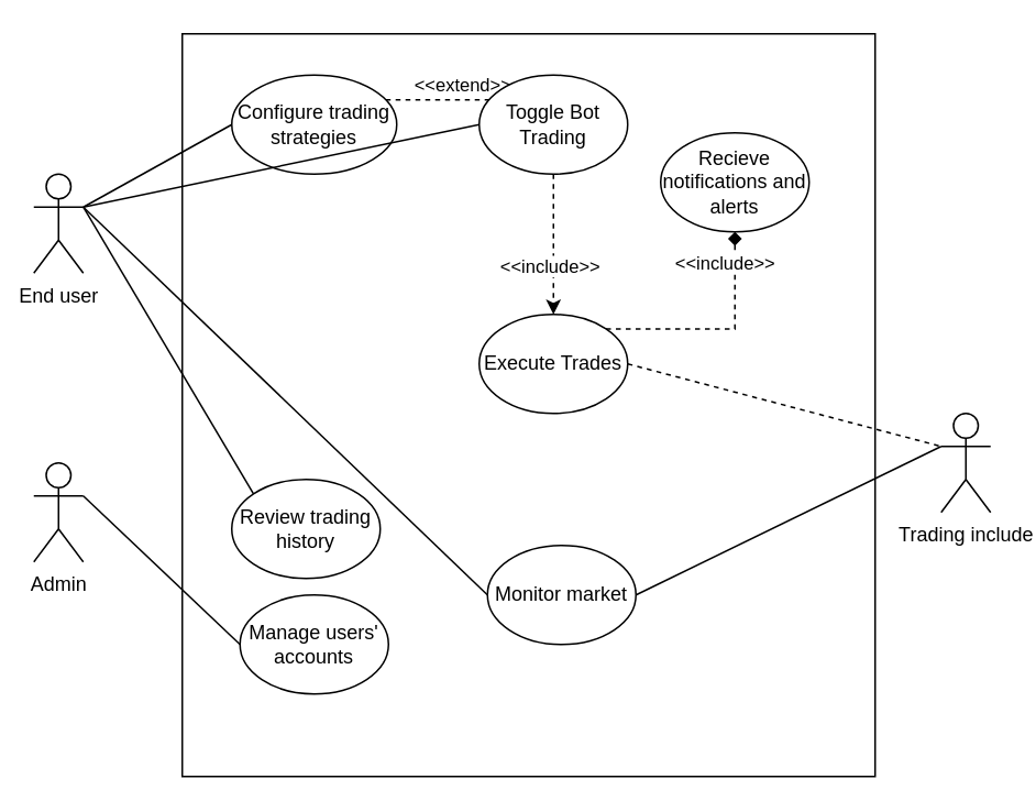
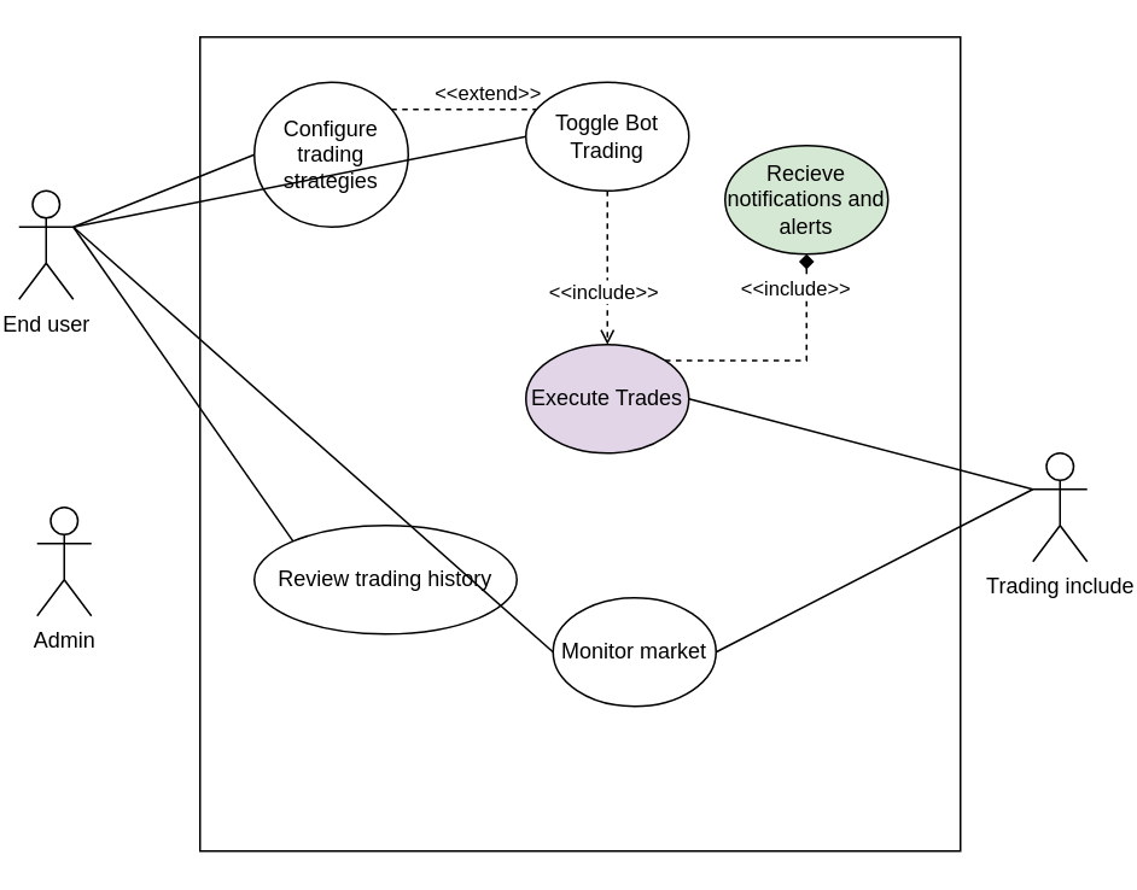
  <mxCell id="0" />
  <mxCell id="1" parent="0" />
- <mxCell id="2" value="End user" style="shape=umlActor;verticalLabelPosition=bottom;verticalAlign=top;html=1;" vertex="1" parent="1"><mxGeometry x="20" y="105" width="30" height="60" as="geometry" /></mxCell>
+ <mxCell id="2" value="End user" style="shape=umlActor;verticalLabelPosition=bottom;verticalAlign=top;html=1;" vertex="1" parent="1"><mxGeometry x="10" y="105" width="30" height="60" as="geometry" /></mxCell>
  <mxCell id="3" value="" style="rounded=0;whiteSpace=wrap;html=1;" vertex="1" parent="1"><mxGeometry x="110" y="20" width="420" height="450" as="geometry" /></mxCell>
  <mxCell id="4" style="edgeStyle=orthogonalEdgeStyle;rounded=0;orthogonalLoop=1;jettySize=auto;html=1;entryX=0.5;entryY=1;entryDx=0;entryDy=0;dashed=1;exitX=1;exitY=0;exitDx=0;exitDy=0;endArrow=diamond;" edge="1" parent="1" source="6" target="10"><mxGeometry relative="1" as="geometry"><mxPoint x="455" y="215" as="sourcePoint" /><mxPoint x="410" y="140" as="targetPoint" /><Array as="points"><mxPoint x="445" y="199" /></Array></mxGeometry></mxCell>
  <mxCell id="5" value="&amp;lt;&amp;lt;include&amp;gt;&amp;gt;" style="edgeLabel;html=1;align=center;verticalAlign=middle;resizable=0;points=[];" vertex="1" connectable="0" parent="4"><mxGeometry x="-0.352" relative="1" as="geometry"><mxPoint x="28" y="-40" as="offset" /></mxGeometry></mxCell>
- <mxCell id="6" value="Execute Trades" style="ellipse;whiteSpace=wrap;html=1;" vertex="1" parent="1"><mxGeometry x="290" y="190" width="90" height="60" as="geometry" /></mxCell>
+ <mxCell id="6" value="Execute Trades" style="ellipse;whiteSpace=wrap;html=1;fillColor=#e1d5e7;" vertex="1" parent="1"><mxGeometry x="290" y="190" width="90" height="60" as="geometry" /></mxCell>
  <mxCell id="7" style="edgeStyle=orthogonalEdgeStyle;rounded=0;orthogonalLoop=1;jettySize=auto;html=1;entryX=0.5;entryY=0;entryDx=0;entryDy=0;dashed=1;" edge="1" parent="1" source="9" target="23"><mxGeometry relative="1" as="geometry"><Array as="points"><mxPoint x="335" y="60" /></Array></mxGeometry></mxCell>
  <mxCell id="8" value="&amp;lt;&amp;lt;extend&amp;gt;&amp;gt;" style="edgeLabel;html=1;align=center;verticalAlign=middle;resizable=0;points=[];" vertex="1" connectable="0" parent="7"><mxGeometry x="-0.213" relative="1" as="geometry"><mxPoint y="-10" as="offset" /></mxGeometry></mxCell>
- <mxCell id="9" value="Configure trading strategies" style="ellipse;whiteSpace=wrap;html=1;" vertex="1" parent="1"><mxGeometry x="140" y="45" width="100" height="60" as="geometry" /></mxCell>
- <mxCell id="10" value="Recieve notifications and alerts" style="ellipse;whiteSpace=wrap;html=1;" vertex="1" parent="1"><mxGeometry x="400" y="80" width="90" height="60" as="geometry" /></mxCell>
+ <mxCell id="9" value="Configure trading strategies" style="ellipse;whiteSpace=wrap;html=1;" vertex="1" parent="1"><mxGeometry x="140" y="45" width="85" height="80" as="geometry" /></mxCell>
+ <mxCell id="10" value="Recieve notifications and alerts" style="ellipse;whiteSpace=wrap;html=1;fillColor=#d5e8d4;" vertex="1" parent="1"><mxGeometry x="400" y="80" width="90" height="60" as="geometry" /></mxCell>
  <mxCell id="11" value="" style="endArrow=none;html=1;rounded=0;entryX=0;entryY=0.5;entryDx=0;entryDy=0;exitX=1;exitY=0.333;exitDx=0;exitDy=0;exitPerimeter=0;" edge="1" parent="1" source="2" target="9"><mxGeometry width="50" height="50" relative="1" as="geometry"><mxPoint x="60" y="135" as="sourcePoint" /><mxPoint x="160" y="175" as="targetPoint" /></mxGeometry></mxCell>
- <mxCell id="12" value="Review trading history" style="ellipse;whiteSpace=wrap;html=1;" vertex="1" parent="1"><mxGeometry x="140" y="290" width="90" height="60" as="geometry" /></mxCell>
+ <mxCell id="12" value="Review trading history" style="ellipse;whiteSpace=wrap;html=1;" vertex="1" parent="1"><mxGeometry x="140" y="290" width="145" height="60" as="geometry" /></mxCell>
  <mxCell id="13" value="" style="endArrow=none;html=1;rounded=0;entryX=0;entryY=0;entryDx=0;entryDy=0;exitX=1;exitY=0.333;exitDx=0;exitDy=0;exitPerimeter=0;" edge="1" parent="1" source="2" target="12"><mxGeometry width="50" height="50" relative="1" as="geometry"><mxPoint x="60" y="135" as="sourcePoint" /><mxPoint x="160" y="175" as="targetPoint" /></mxGeometry></mxCell>
  <mxCell id="14" value="Admin" style="shape=umlActor;verticalLabelPosition=bottom;verticalAlign=top;html=1;" vertex="1" parent="1"><mxGeometry x="20" y="280" width="30" height="60" as="geometry" /></mxCell>
- <mxCell id="15" value="Manage users' accounts" style="ellipse;whiteSpace=wrap;html=1;" vertex="1" parent="1"><mxGeometry x="145" y="360" width="90" height="60" as="geometry" /></mxCell>
- <mxCell id="16" value="Monitor market" style="ellipse;whiteSpace=wrap;html=1;" vertex="1" parent="1"><mxGeometry x="295" y="330" width="90" height="60" as="geometry" /></mxCell>
+ <mxCell id="16" value="Monitor market" style="ellipse;whiteSpace=wrap;html=1;" vertex="1" parent="1"><mxGeometry x="305" y="330" width="90" height="60" as="geometry" /></mxCell>
  <mxCell id="17" value="" style="endArrow=none;html=1;rounded=0;entryX=0;entryY=0.5;entryDx=0;entryDy=0;exitX=1;exitY=0.333;exitDx=0;exitDy=0;exitPerimeter=0;" edge="1" parent="1" source="2" target="16"><mxGeometry width="50" height="50" relative="1" as="geometry"><mxPoint x="50" y="130" as="sourcePoint" /><mxPoint x="160" y="245" as="targetPoint" /></mxGeometry></mxCell>
  <mxCell id="18" value="Trading include&lt;br&gt;" style="shape=umlActor;verticalLabelPosition=bottom;verticalAlign=top;html=1;" vertex="1" parent="1"><mxGeometry x="570" y="250" width="30" height="60" as="geometry" /></mxCell>
- <mxCell id="19" value="" style="endArrow=none;html=1;rounded=0;exitX=1;exitY=0.5;exitDx=0;exitDy=0;entryX=0;entryY=0.333;entryDx=0;entryDy=0;entryPerimeter=0;dashed=1;" edge="1" parent="1" source="6" target="18"><mxGeometry width="50" height="50" relative="1" as="geometry"><mxPoint x="610" y="360" as="sourcePoint" /><mxPoint x="660" y="310" as="targetPoint" /></mxGeometry></mxCell>
- <mxCell id="20" value="" style="endArrow=none;html=1;rounded=0;entryX=0;entryY=0.5;entryDx=0;entryDy=0;exitX=1;exitY=0.333;exitDx=0;exitDy=0;exitPerimeter=0;" edge="1" parent="1" source="14" target="15"><mxGeometry width="50" height="50" relative="1" as="geometry"><mxPoint x="20" y="330" as="sourcePoint" /><mxPoint x="70" y="280" as="targetPoint" /></mxGeometry></mxCell>
+ <mxCell id="19" value="" style="endArrow=none;html=1;rounded=0;exitX=1;exitY=0.5;exitDx=0;exitDy=0;entryX=0;entryY=0.333;entryDx=0;entryDy=0;entryPerimeter=0;" edge="1" parent="1" source="6" target="18"><mxGeometry width="50" height="50" relative="1" as="geometry"><mxPoint x="610" y="360" as="sourcePoint" /><mxPoint x="660" y="310" as="targetPoint" /></mxGeometry></mxCell>
  <mxCell id="21" value="" style="endArrow=none;html=1;rounded=0;exitX=1;exitY=0.5;exitDx=0;exitDy=0;entryX=0;entryY=0.333;entryDx=0;entryDy=0;entryPerimeter=0;" edge="1" parent="1" source="16" target="18"><mxGeometry width="50" height="50" relative="1" as="geometry"><mxPoint x="240" y="250" as="sourcePoint" /><mxPoint x="290" y="200" as="targetPoint" /></mxGeometry></mxCell>
- <mxCell id="22" style="edgeStyle=orthogonalEdgeStyle;rounded=0;orthogonalLoop=1;jettySize=auto;html=1;entryX=0.5;entryY=0;entryDx=0;entryDy=0;dashed=1;exitX=0.5;exitY=1;exitDx=0;exitDy=0;" edge="1" parent="1" source="23" target="6"><mxGeometry relative="1" as="geometry"><Array as="points"><mxPoint x="335" y="140" /></Array></mxGeometry></mxCell>
+ <mxCell id="22" style="edgeStyle=orthogonalEdgeStyle;rounded=0;orthogonalLoop=1;jettySize=auto;html=1;entryX=0.5;entryY=0;entryDx=0;entryDy=0;dashed=1;exitX=0.5;exitY=1;exitDx=0;exitDy=0;endArrow=open;" edge="1" parent="1" source="23" target="6"><mxGeometry relative="1" as="geometry"><Array as="points"><mxPoint x="335" y="140" /></Array></mxGeometry></mxCell>
  <mxCell id="23" value="Toggle Bot Trading" style="ellipse;whiteSpace=wrap;html=1;" vertex="1" parent="1"><mxGeometry x="290" y="45" width="90" height="60" as="geometry" /></mxCell>
  <mxCell id="24" value="" style="endArrow=none;html=1;rounded=0;exitX=1;exitY=0.333;exitDx=0;exitDy=0;exitPerimeter=0;entryX=0;entryY=0.5;entryDx=0;entryDy=0;" edge="1" parent="1" source="2" target="23"><mxGeometry width="50" height="50" relative="1" as="geometry"><mxPoint x="50" y="130" as="sourcePoint" /><mxPoint x="290" y="200" as="targetPoint" /></mxGeometry></mxCell>
  <mxCell id="25" value="&amp;lt;&amp;lt;include&amp;gt;&amp;gt;" style="edgeLabel;html=1;align=center;verticalAlign=middle;resizable=0;points=[];" vertex="1" connectable="0" parent="1"><mxGeometry x="329.997" y="165" as="geometry"><mxPoint x="3" y="-5" as="offset" /></mxGeometry></mxCell>
